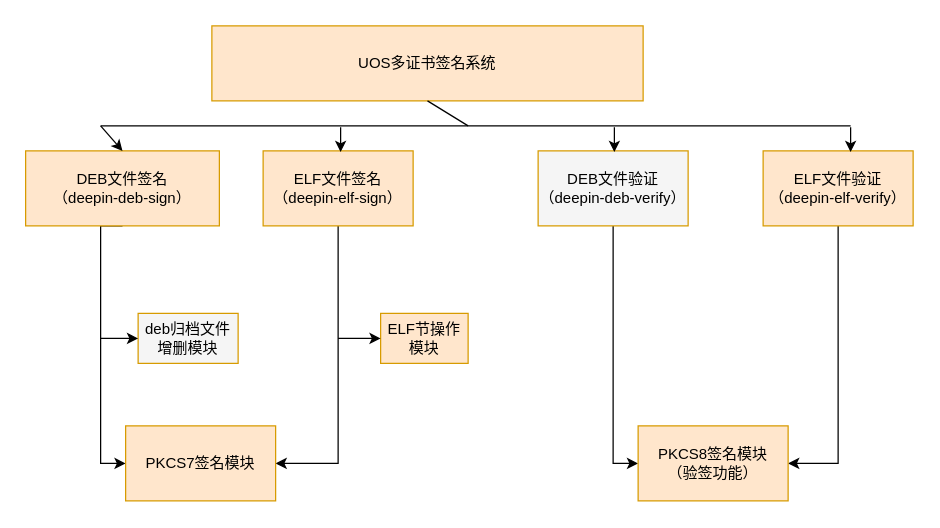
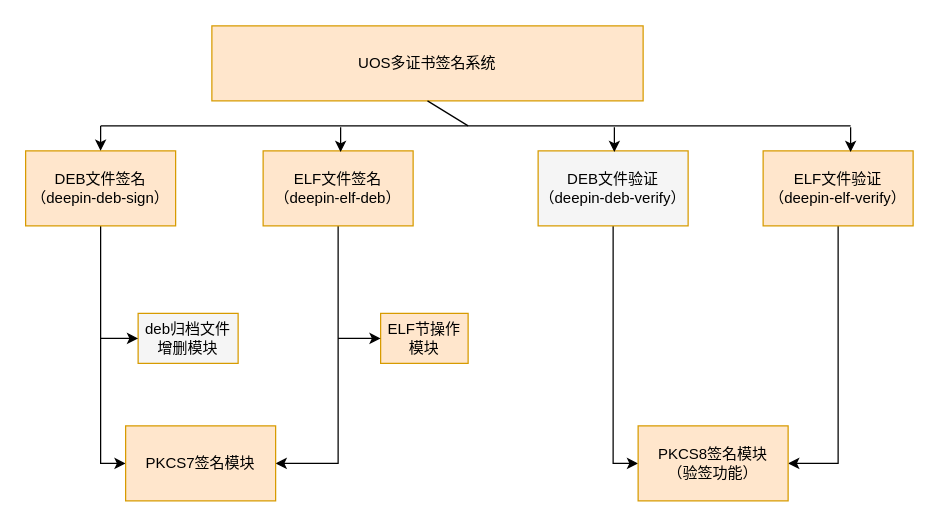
  <mxCell id="0" />
  <mxCell id="1" parent="0" />
  <mxCell id="2" value="UOS多证书签名系统" style="rounded=0;whiteSpace=wrap;html=1;fillColor=#ffe6cc;strokeColor=#d79b00;" vertex="1" parent="1"><mxGeometry x="169" y="20" width="345" height="60" as="geometry" /></mxCell>
  <mxCell id="3" style="edgeStyle=orthogonalEdgeStyle;rounded=0;orthogonalLoop=1;jettySize=auto;html=1;exitX=0.5;exitY=1;exitDx=0;exitDy=0;entryX=0;entryY=0.5;entryDx=0;entryDy=0;" edge="1" parent="1" source="4" target="12"><mxGeometry relative="1" as="geometry"><Array as="points"><mxPoint x="80" y="370" /></Array></mxGeometry></mxCell>
- <mxCell id="4" value="DEB文件签名&lt;br&gt;（deepin-deb-sign）" style="rounded=0;whiteSpace=wrap;html=1;fillColor=#ffe6cc;strokeColor=#d79b00;" vertex="1" parent="1"><mxGeometry x="20" y="120" width="155" height="60" as="geometry" /></mxCell>
+ <mxCell id="4" value="DEB文件签名&lt;br&gt;（deepin-deb-sign）" style="rounded=0;whiteSpace=wrap;html=1;fillColor=#ffe6cc;strokeColor=#d79b00;" vertex="1" parent="1"><mxGeometry x="20" y="120" width="120" height="60" as="geometry" /></mxCell>
  <mxCell id="5" style="edgeStyle=orthogonalEdgeStyle;rounded=0;orthogonalLoop=1;jettySize=auto;html=1;exitX=0.5;exitY=1;exitDx=0;exitDy=0;entryX=1;entryY=0.5;entryDx=0;entryDy=0;" edge="1" parent="1" source="6" target="12"><mxGeometry relative="1" as="geometry" /></mxCell>
- <mxCell id="6" value="ELF文件签名&lt;br&gt;（deepin-elf-sign）" style="rounded=0;whiteSpace=wrap;html=1;fillColor=#ffe6cc;strokeColor=#d79b00;" vertex="1" parent="1"><mxGeometry x="210" y="120" width="120" height="60" as="geometry" /></mxCell>
+ <mxCell id="6" value="ELF文件签名&lt;br&gt;（deepin-elf-deb）" style="rounded=0;whiteSpace=wrap;html=1;fillColor=#ffe6cc;strokeColor=#d79b00;" vertex="1" parent="1"><mxGeometry x="210" y="120" width="120" height="60" as="geometry" /></mxCell>
  <mxCell id="7" style="edgeStyle=orthogonalEdgeStyle;rounded=0;orthogonalLoop=1;jettySize=auto;html=1;exitX=0.5;exitY=1;exitDx=0;exitDy=0;entryX=0;entryY=0.5;entryDx=0;entryDy=0;" edge="1" parent="1" source="8" target="14"><mxGeometry relative="1" as="geometry" /></mxCell>
  <mxCell id="8" value="DEB文件验证&lt;br&gt;（deepin-deb-verify）" style="rounded=0;whiteSpace=wrap;html=1;fillColor=#f5f5f5;strokeColor=#d79b00;" vertex="1" parent="1"><mxGeometry x="430" y="120" width="120" height="60" as="geometry" /></mxCell>
  <mxCell id="9" style="edgeStyle=orthogonalEdgeStyle;rounded=0;orthogonalLoop=1;jettySize=auto;html=1;exitX=0.5;exitY=1;exitDx=0;exitDy=0;entryX=1;entryY=0.5;entryDx=0;entryDy=0;" edge="1" parent="1" source="10" target="14"><mxGeometry relative="1" as="geometry" /></mxCell>
  <mxCell id="10" value="ELF文件验证&lt;br&gt;（deepin-elf-verify）" style="rounded=0;whiteSpace=wrap;html=1;fillColor=#ffe6cc;strokeColor=#d79b00;" vertex="1" parent="1"><mxGeometry x="610" y="120" width="120" height="60" as="geometry" /></mxCell>
  <mxCell id="11" value="deb归档文件增删模块" style="rounded=0;whiteSpace=wrap;html=1;fillColor=#f5f5f5;strokeColor=#d79b00;" vertex="1" parent="1"><mxGeometry x="110" y="250" width="80" height="40" as="geometry" /></mxCell>
  <mxCell id="12" value="PKCS7签名模块" style="rounded=0;whiteSpace=wrap;html=1;fillColor=#ffe6cc;strokeColor=#d79b00;" vertex="1" parent="1"><mxGeometry x="100" y="340" width="120" height="60" as="geometry" /></mxCell>
  <mxCell id="13" value="ELF节操作模块" style="rounded=0;whiteSpace=wrap;html=1;fillColor=#ffe6cc;strokeColor=#d79b00;" vertex="1" parent="1"><mxGeometry x="304" y="250" width="70" height="40" as="geometry" /></mxCell>
  <mxCell id="14" value="PKCS8签名模块&lt;br&gt;（验签功能）" style="rounded=0;whiteSpace=wrap;html=1;fillColor=#ffe6cc;strokeColor=#d79b00;" vertex="1" parent="1"><mxGeometry x="510" y="340" width="120" height="60" as="geometry" /></mxCell>
  <mxCell id="15" value="" style="endArrow=none;html=1;rounded=0;entryX=0.5;entryY=1;entryDx=0;entryDy=0;" edge="1" parent="1" target="2"><mxGeometry width="50" height="50" relative="1" as="geometry"><mxPoint x="374" y="100" as="sourcePoint" /><mxPoint x="400" y="270" as="targetPoint" /></mxGeometry></mxCell>
  <mxCell id="16" value="" style="endArrow=none;html=1;rounded=0;" edge="1" parent="1"><mxGeometry width="50" height="50" relative="1" as="geometry"><mxPoint x="80" y="100" as="sourcePoint" /><mxPoint x="680" y="100" as="targetPoint" /></mxGeometry></mxCell>
  <mxCell id="17" value="" style="endArrow=classic;html=1;rounded=0;entryX=0.5;entryY=0;entryDx=0;entryDy=0;" edge="1" parent="1" target="4"><mxGeometry width="50" height="50" relative="1" as="geometry"><mxPoint x="80" y="100" as="sourcePoint" /><mxPoint x="40" y="200" as="targetPoint" /></mxGeometry></mxCell>
  <mxCell id="18" value="" style="endArrow=classic;html=1;rounded=0;entryX=0.5;entryY=0;entryDx=0;entryDy=0;" edge="1" parent="1"><mxGeometry width="50" height="50" relative="1" as="geometry"><mxPoint x="680" y="101" as="sourcePoint" /><mxPoint x="680" y="121" as="targetPoint" /></mxGeometry></mxCell>
  <mxCell id="19" value="" style="endArrow=classic;html=1;rounded=0;entryX=0.5;entryY=0;entryDx=0;entryDy=0;" edge="1" parent="1"><mxGeometry width="50" height="50" relative="1" as="geometry"><mxPoint x="491" y="101" as="sourcePoint" /><mxPoint x="491" y="121" as="targetPoint" /></mxGeometry></mxCell>
  <mxCell id="20" value="" style="endArrow=classic;html=1;rounded=0;entryX=0.5;entryY=0;entryDx=0;entryDy=0;" edge="1" parent="1"><mxGeometry width="50" height="50" relative="1" as="geometry"><mxPoint x="272" y="101" as="sourcePoint" /><mxPoint x="272" y="121" as="targetPoint" /></mxGeometry></mxCell>
  <mxCell id="21" value="" style="endArrow=classic;html=1;rounded=0;entryX=0;entryY=0.5;entryDx=0;entryDy=0;" edge="1" parent="1" target="11"><mxGeometry width="50" height="50" relative="1" as="geometry"><mxPoint x="80" y="270" as="sourcePoint" /><mxPoint x="130" y="250" as="targetPoint" /></mxGeometry></mxCell>
  <mxCell id="22" value="" style="endArrow=classic;html=1;rounded=0;entryX=0;entryY=0.5;entryDx=0;entryDy=0;" edge="1" parent="1" target="13"><mxGeometry width="50" height="50" relative="1" as="geometry"><mxPoint x="270" y="270" as="sourcePoint" /><mxPoint x="340" y="330" as="targetPoint" /></mxGeometry></mxCell>
